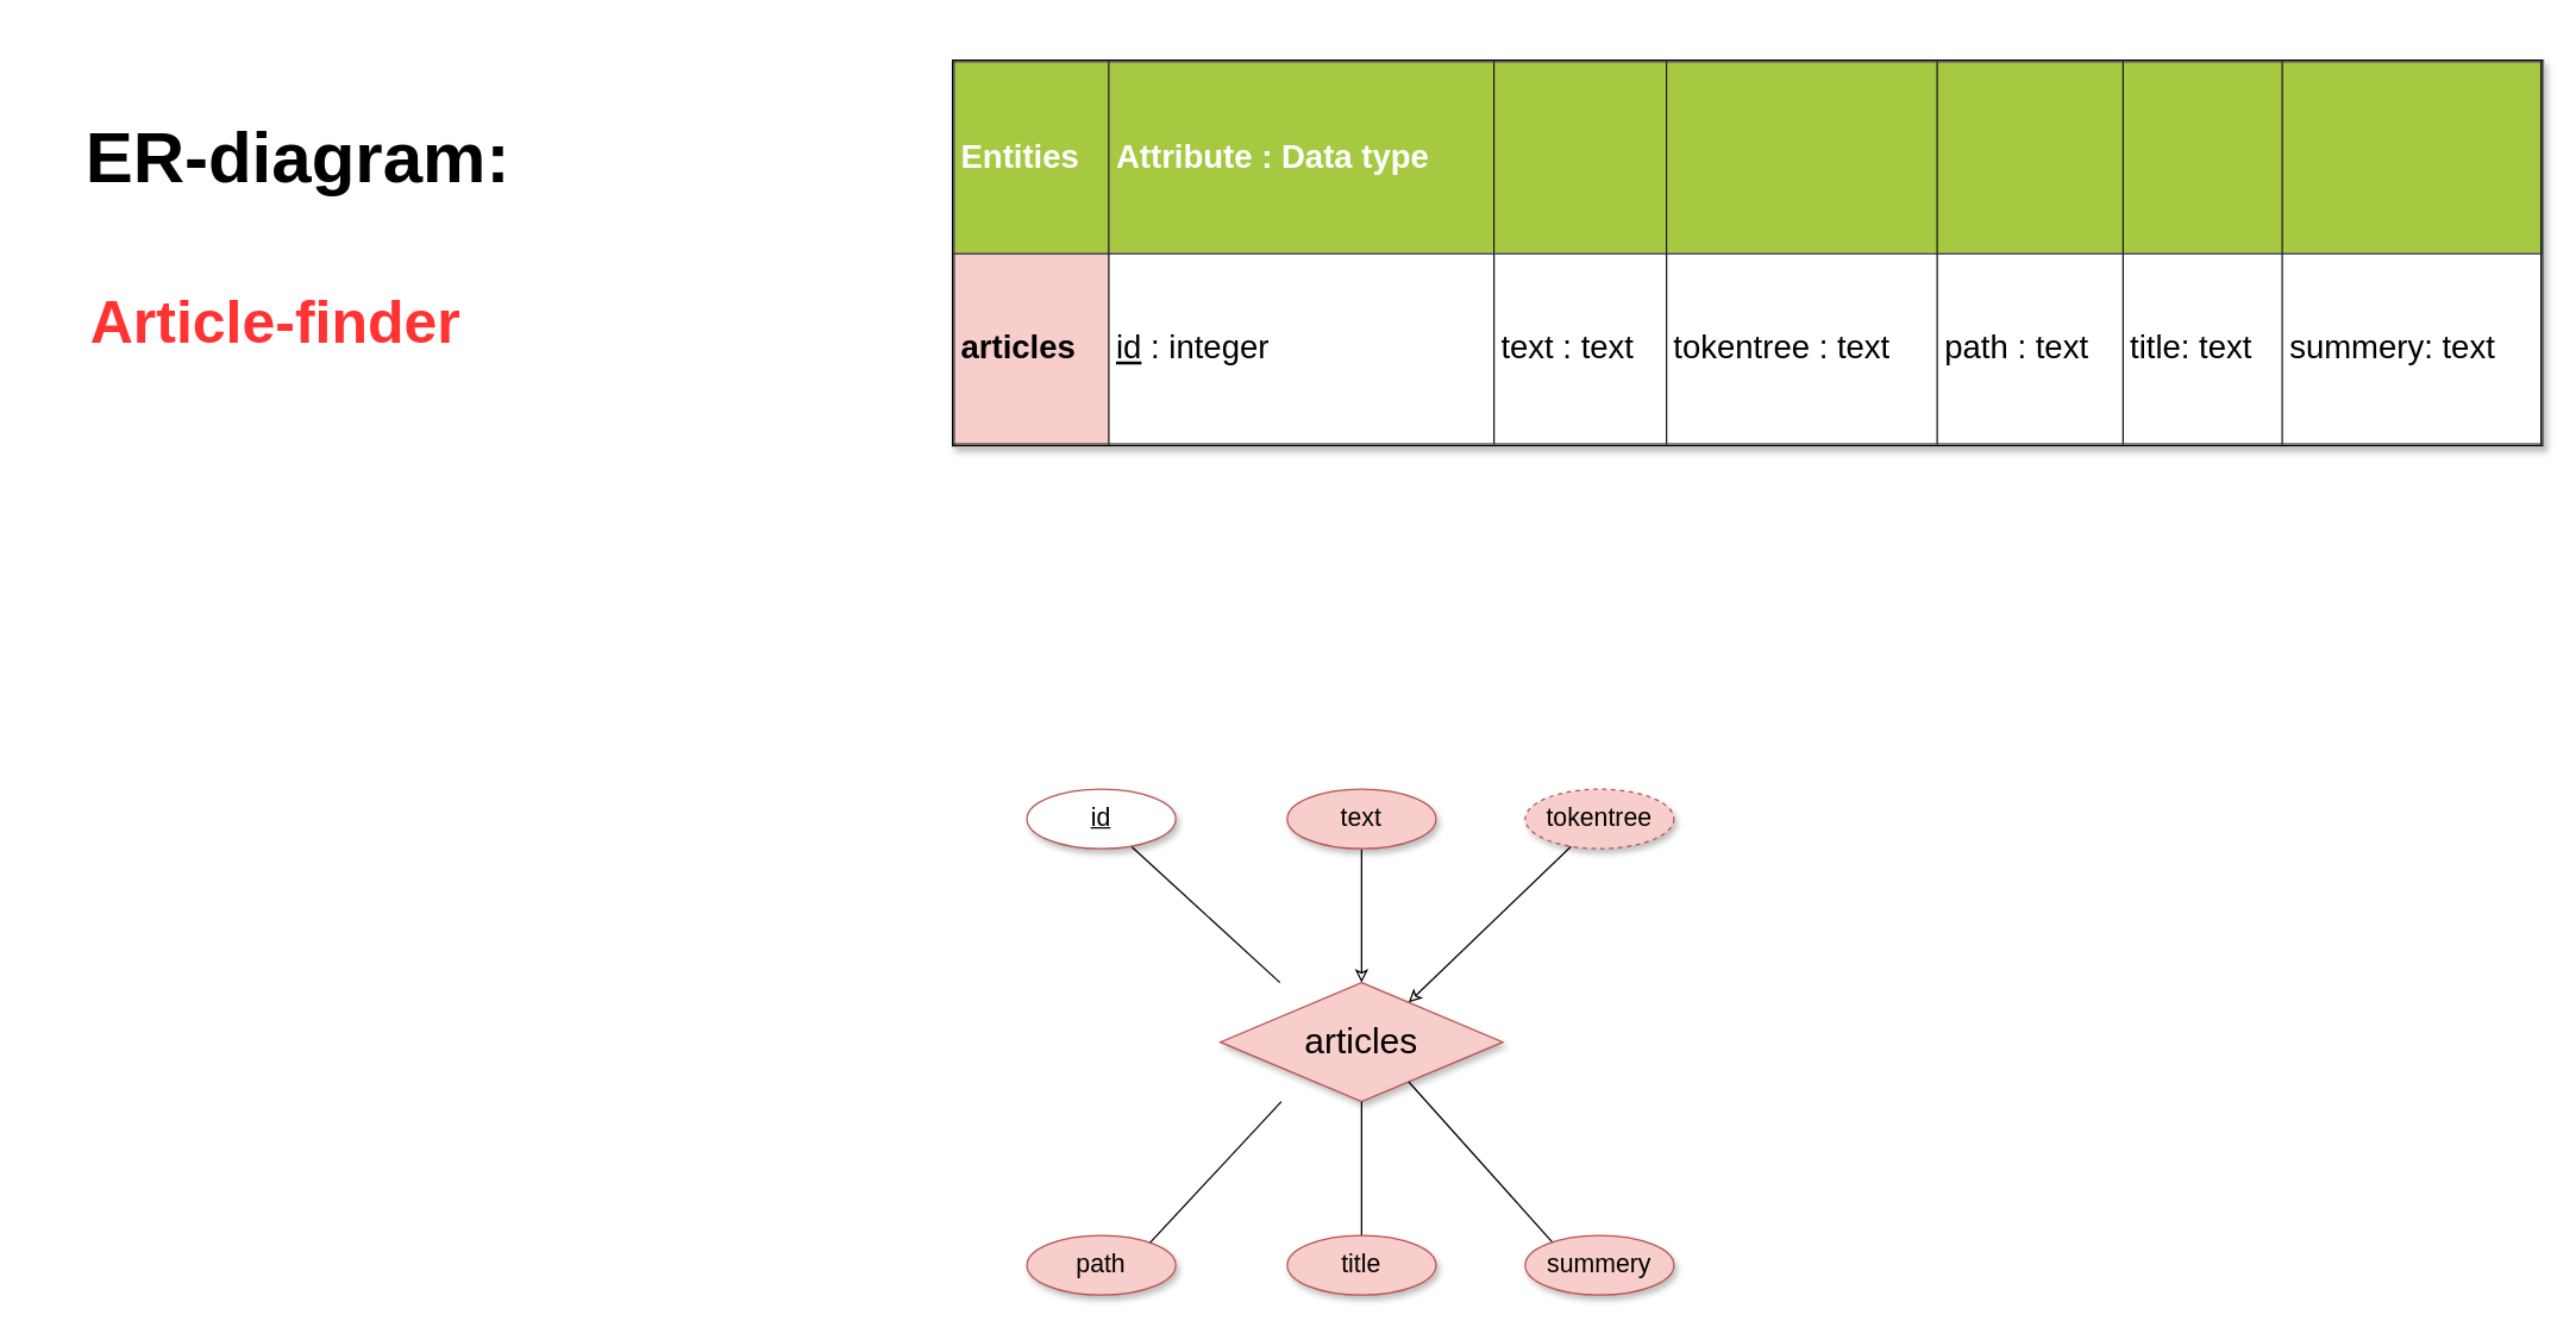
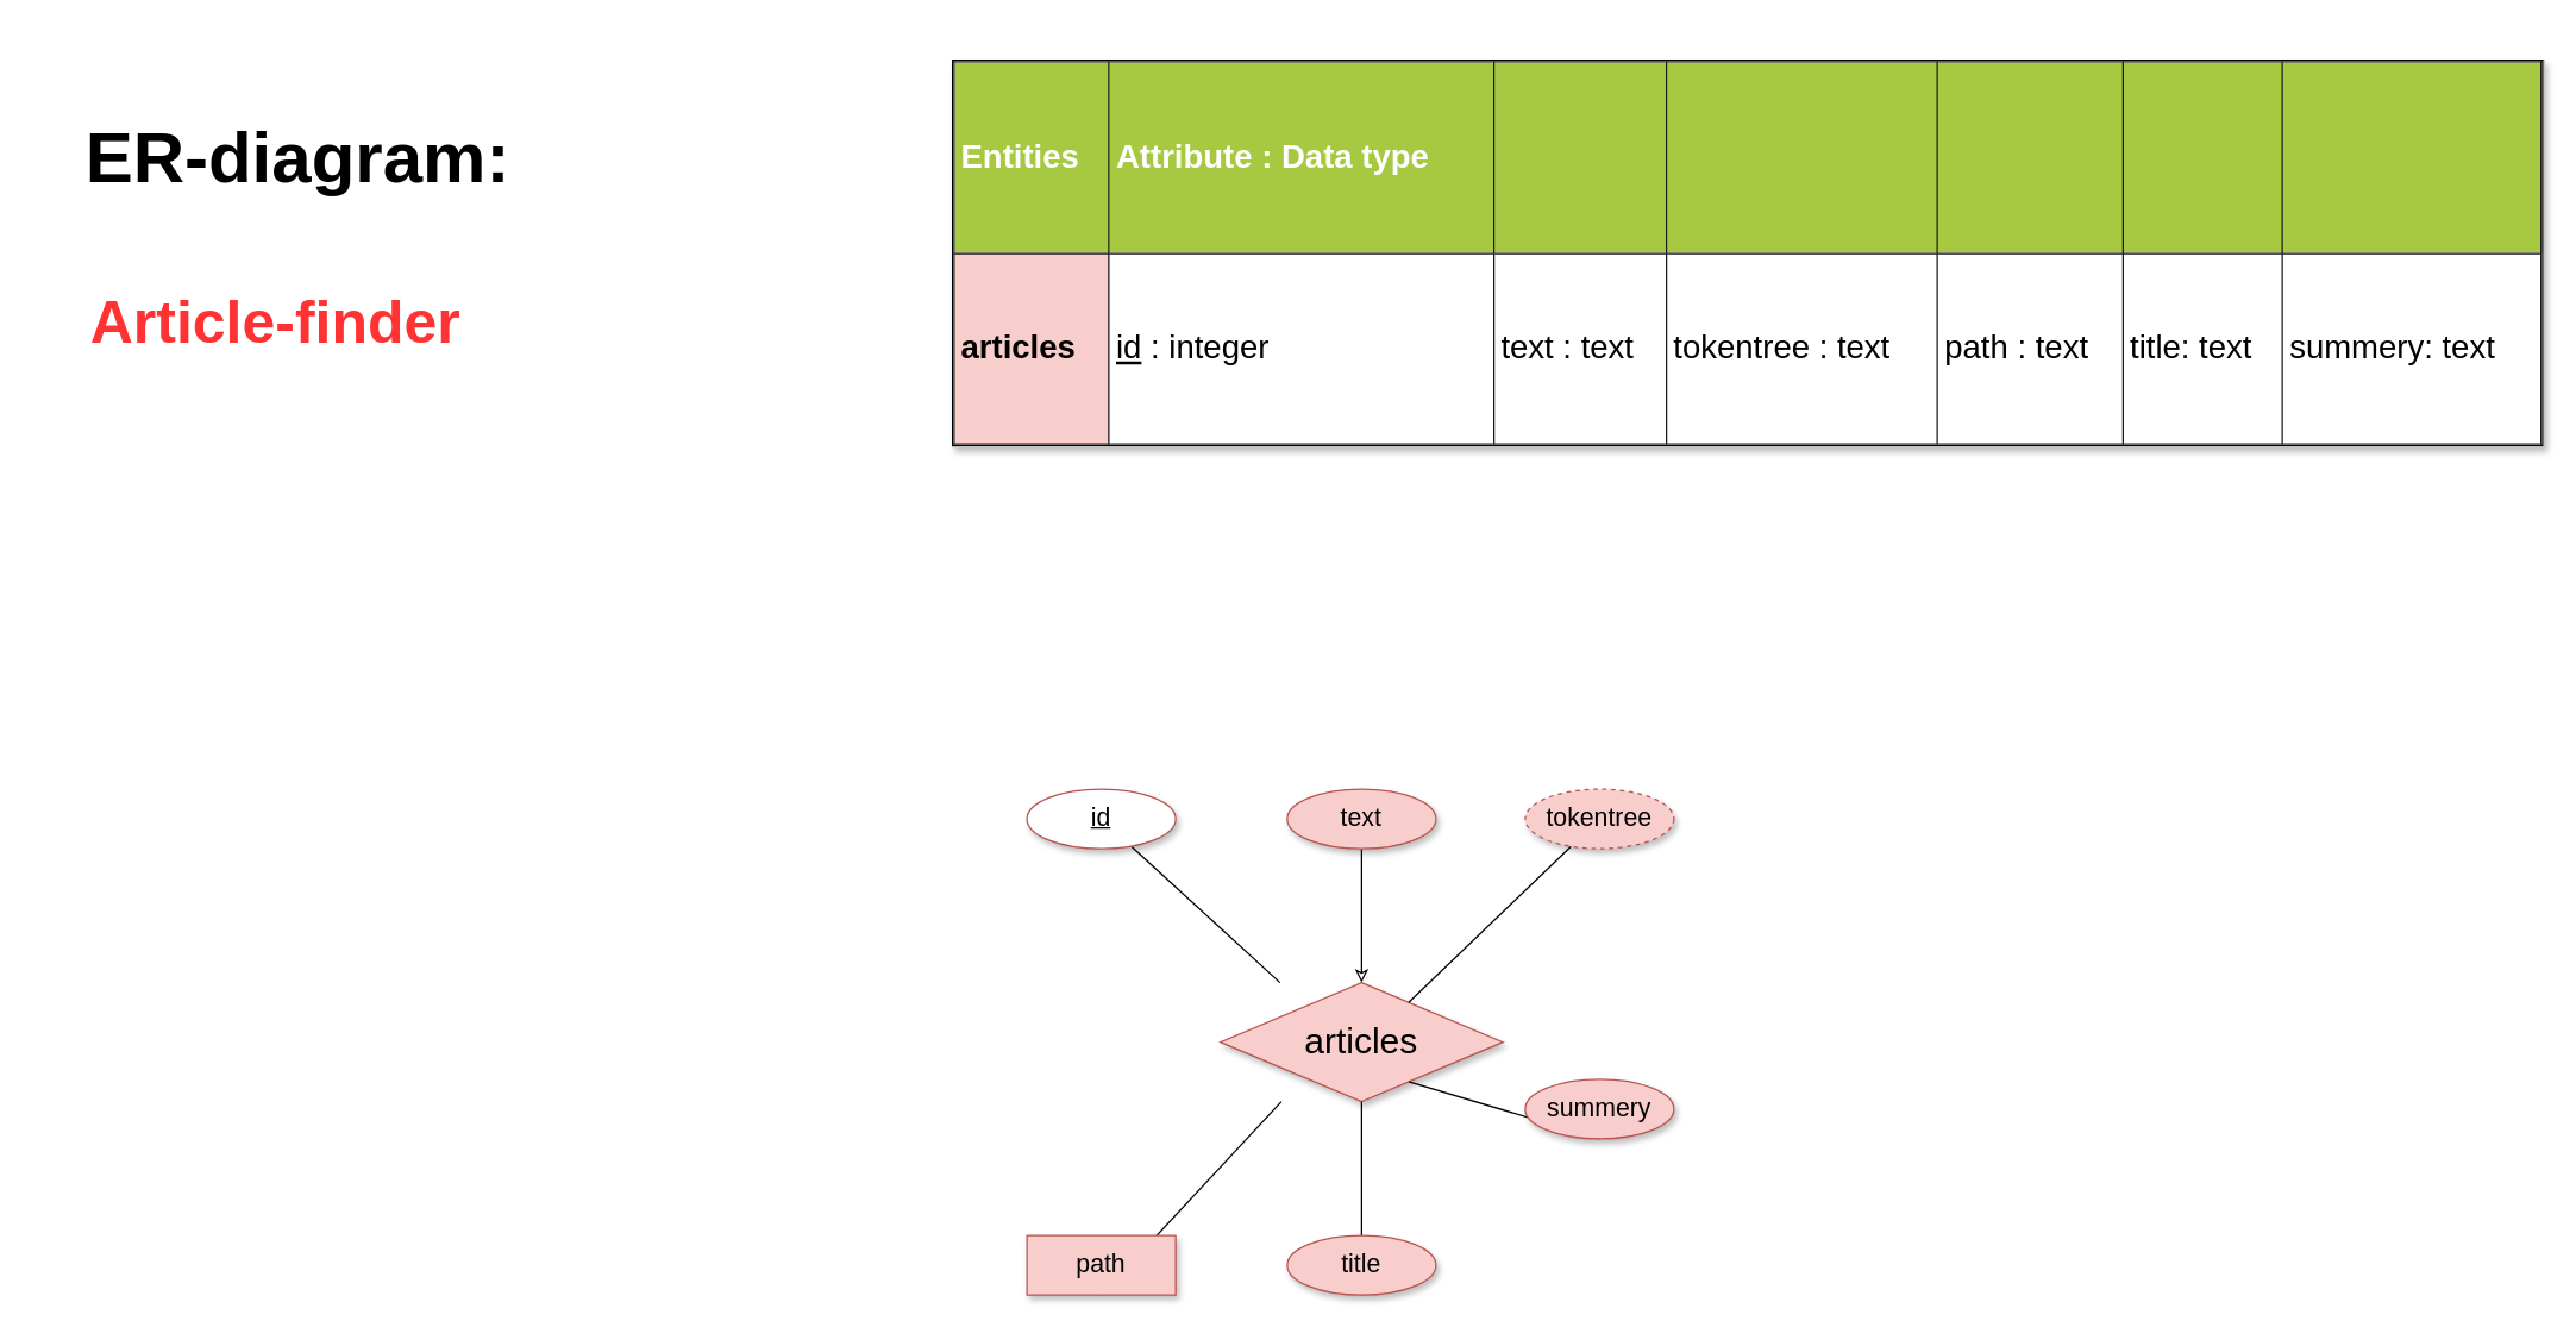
  <mxCell id="0" />
  <mxCell id="1" parent="0" />
  <mxCell id="2" value="articles" style="rhombus;whiteSpace=wrap;html=1;fillColor=#f8cecc;strokeColor=#b85450;fontSize=24;shadow=1;" parent="1" vertex="1"><mxGeometry x="820" y="660" width="190" height="80" as="geometry" /></mxCell>
  <mxCell id="3" style="edgeStyle=none;rounded=0;orthogonalLoop=1;jettySize=auto;html=1;entryX=0.211;entryY=0;entryDx=0;entryDy=0;endArrow=none;endFill=0;entryPerimeter=0;" parent="1" source="4" target="2" edge="1"><mxGeometry relative="1" as="geometry" /></mxCell>
  <mxCell id="4" value="id" style="ellipse;whiteSpace=wrap;html=1;align=center;fontStyle=4;fillColor=#ffffff;strokeColor=#b85450;fontSize=17;shadow=1;" parent="1" vertex="1"><mxGeometry x="690" y="530" width="100" height="40" as="geometry" /></mxCell>
  <mxCell id="5" style="edgeStyle=none;rounded=0;orthogonalLoop=1;jettySize=auto;html=1;entryX=0.216;entryY=1;entryDx=0;entryDy=0;endArrow=none;endFill=0;exitX=0.5;exitY=1;exitDx=0;exitDy=0;entryPerimeter=0;" parent="1" source="13" target="2" edge="1"><mxGeometry relative="1" as="geometry"><mxPoint x="1047.479" y="529.363" as="sourcePoint" /></mxGeometry></mxCell>
  <mxCell id="6" style="edgeStyle=none;rounded=0;orthogonalLoop=1;jettySize=auto;html=1;entryX=0.5;entryY=0;entryDx=0;entryDy=0;endArrow=classic;endFill=0;" parent="1" source="7" target="2" edge="1"><mxGeometry relative="1" as="geometry" /></mxCell>
  <mxCell id="7" value="text" style="ellipse;whiteSpace=wrap;html=1;align=center;fillColor=#f8cecc;strokeColor=#b85450;fontSize=17;shadow=1;" parent="1" vertex="1"><mxGeometry x="865" y="530" width="100" height="40" as="geometry" /></mxCell>
- <mxCell id="8" style="edgeStyle=none;rounded=0;orthogonalLoop=1;jettySize=auto;html=1;entryX=0.75;entryY=0;entryDx=0;entryDy=0;endArrow=classic;endFill=0;" parent="1" source="9" target="2" edge="1"><mxGeometry relative="1" as="geometry" /></mxCell>
+ <mxCell id="8" style="edgeStyle=none;rounded=0;orthogonalLoop=1;jettySize=auto;html=1;entryX=0.75;entryY=0;entryDx=0;entryDy=0;endArrow=none;endFill=0;" parent="1" source="9" target="2" edge="1"><mxGeometry relative="1" as="geometry" /></mxCell>
  <mxCell id="9" value="tokentree" style="ellipse;whiteSpace=wrap;html=1;align=center;fillColor=#f8cecc;strokeColor=#b85450;fontSize=17;shadow=1;dashed=1;" parent="1" vertex="1"><mxGeometry x="1025" y="530" width="100" height="40" as="geometry" /></mxCell>
  <mxCell id="10" value="&lt;font color=&quot;#ff3333&quot; size=&quot;1&quot;&gt;&lt;b style=&quot;font-size: 40px&quot;&gt;Article-finder&lt;/b&gt;&lt;/font&gt;" style="text;html=1;strokeColor=none;fillColor=none;align=center;verticalAlign=middle;whiteSpace=wrap;rounded=0;fontSize=44;shadow=1;" parent="1" vertex="1"><mxGeometry x="30" y="150" width="310" height="130" as="geometry" /></mxCell>
  <mxCell id="11" value="&lt;table border=&quot;1&quot; width=&quot;100%&quot; cellpadding=&quot;4&quot; style=&quot;width: 100% ; height: 100% ; border-collapse: collapse ; border: 1px solid rgb(26 , 26 , 26) ; font-size: 22px&quot;&gt;&lt;tbody&gt;&lt;tr style=&quot;background-color: rgb(167 , 201 , 66) ; color: rgb(255 , 255 , 255)&quot;&gt;&lt;th align=&quot;left&quot;&gt;&lt;font style=&quot;font-size: 22px&quot;&gt;Entities&lt;/font&gt;&lt;/th&gt;&lt;th align=&quot;left&quot;&gt;&lt;font style=&quot;font-size: 22px&quot;&gt;Attribute : Data type&lt;/font&gt;&lt;/th&gt;&lt;th align=&quot;left&quot;&gt;&lt;font style=&quot;font-size: 22px&quot;&gt;&lt;br&gt;&lt;/font&gt;&lt;/th&gt;&lt;td&gt;&lt;font style=&quot;font-size: 22px&quot;&gt;&lt;br&gt;&lt;/font&gt;&lt;/td&gt;&lt;td&gt;&lt;font style=&quot;font-size: 22px&quot;&gt;&lt;br&gt;&lt;/font&gt;&lt;/td&gt;&lt;td&gt;&lt;br&gt;&lt;/td&gt;&lt;td&gt;&lt;br&gt;&lt;/td&gt;&lt;/tr&gt;&lt;tr style=&quot;background-color: rgb(234 , 242 , 211)&quot;&gt;&lt;td style=&quot;background-color: rgb(248 , 206 , 204)&quot;&gt;&lt;b&gt;articles&lt;/b&gt;&lt;/td&gt;&lt;td style=&quot;background-color: rgb(255 , 255 , 255)&quot;&gt;&lt;span&gt;&lt;u&gt;id&lt;/u&gt;&amp;nbsp;: integer&lt;br&gt;&lt;/span&gt;&lt;/td&gt;&lt;td style=&quot;background-color: rgb(255 , 255 , 255)&quot;&gt;&lt;font style=&quot;font-size: 22px&quot;&gt;text : text&lt;/font&gt;&lt;/td&gt;&lt;td style=&quot;background-color: rgb(255 , 255 , 255)&quot;&gt;&lt;font style=&quot;font-size: 22px&quot;&gt;tokentree&amp;nbsp;: text&lt;br&gt;&lt;/font&gt;&lt;/td&gt;&lt;td style=&quot;background-color: rgb(255 , 255 , 255)&quot;&gt;&lt;span&gt;path : text&lt;br&gt;&lt;/span&gt;&lt;/td&gt;&lt;td style=&quot;background-color: rgb(255 , 255 , 255)&quot;&gt;&lt;span&gt;title: text&lt;/span&gt;&lt;/td&gt;&lt;td style=&quot;background-color: rgb(255 , 255 , 255)&quot;&gt;&lt;span&gt;summery: tex&lt;/span&gt;t&lt;/td&gt;&lt;/tr&gt;&lt;/tbody&gt;&lt;/table&gt;" style="text;html=1;strokeColor=#c0c0c0;overflow=fill;rounded=0;shadow=1;labelBorderColor=#000000;fillColor=#ffffff;" parent="1" vertex="1"><mxGeometry x="640" y="40" width="1070" height="260" as="geometry" /></mxCell>
  <mxCell id="12" style="edgeStyle=none;rounded=0;orthogonalLoop=1;jettySize=auto;html=1;exitX=0.75;exitY=0;exitDx=0;exitDy=0;endArrow=none;endFill=0;fontSize=44;" parent="1" source="11" target="11" edge="1"><mxGeometry relative="1" as="geometry" /></mxCell>
- <mxCell id="13" value="path" style="ellipse;whiteSpace=wrap;html=1;align=center;fillColor=#f8cecc;strokeColor=#b85450;fontSize=17;shadow=1;" parent="1" vertex="1"><mxGeometry x="690" y="830" width="100" height="40" as="geometry" /></mxCell>
+ <mxCell id="13" value="path" style="whiteSpace=wrap;html=1;align=center;fillColor=#f8cecc;strokeColor=#b85450;fontSize=17;shadow=1;rounded=0;" parent="1" vertex="1"><mxGeometry x="690" y="830" width="100" height="40" as="geometry" /></mxCell>
  <mxCell id="14" value="&lt;font style=&quot;font-size: 48px&quot;&gt;&lt;b&gt;ER-diagram:&lt;/b&gt;&lt;/font&gt;" style="text;html=1;strokeColor=none;fillColor=none;align=center;verticalAlign=middle;whiteSpace=wrap;rounded=0;" parent="1" vertex="1"><mxGeometry x="20" y="20" width="360" height="170" as="geometry" /></mxCell>
  <mxCell id="15" style="rounded=0;orthogonalLoop=1;jettySize=auto;html=1;exitX=0.5;exitY=1;exitDx=0;exitDy=0;entryX=0.5;entryY=1;entryDx=0;entryDy=0;endArrow=none;endFill=0;" edge="1" parent="1" source="16" target="2"><mxGeometry relative="1" as="geometry" /></mxCell>
  <mxCell id="16" value="title" style="ellipse;whiteSpace=wrap;html=1;align=center;fillColor=#f8cecc;strokeColor=#b85450;fontSize=17;shadow=1;" vertex="1" parent="1"><mxGeometry x="865" y="830" width="100" height="40" as="geometry" /></mxCell>
  <mxCell id="17" style="edgeStyle=none;rounded=0;orthogonalLoop=1;jettySize=auto;html=1;exitX=0.5;exitY=1;exitDx=0;exitDy=0;entryX=0.75;entryY=1;entryDx=0;entryDy=0;endArrow=none;endFill=0;" edge="1" parent="1" source="18" target="2"><mxGeometry relative="1" as="geometry" /></mxCell>
- <mxCell id="18" value="summery" style="ellipse;whiteSpace=wrap;html=1;align=center;fillColor=#f8cecc;strokeColor=#b85450;fontSize=17;shadow=1;" vertex="1" parent="1"><mxGeometry x="1025" y="830" width="100" height="40" as="geometry" /></mxCell>
+ <mxCell id="18" value="summery" style="ellipse;whiteSpace=wrap;html=1;align=center;fillColor=#f8cecc;strokeColor=#b85450;fontSize=17;shadow=1;" vertex="1" parent="1"><mxGeometry x="1025" y="725" width="100" height="40" as="geometry" /></mxCell>
